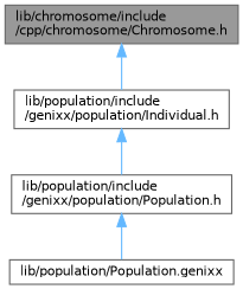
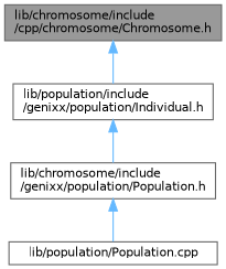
  digraph {
    node [color=grey40 fillcolor=white fontname=Helvetica fontsize=10 shape=box style=filled]
    edge [color=steelblue1 dir=back fontname=Helvetica fontsize=10 labelfontname=Helvetica labelfontsize=10 style=solid]
    n1 [color=gray40 fillcolor=grey60 fontcolor=black height=0.2 label="lib/chromosome/include\l/cpp/chromosome/Chromosome.h" width=0.4]
    n2 [height=0.2 label="lib/population/include\l/genixx/population/Individual.h" width=0.4]
-   n3 [height=0.2 label="lib/population/include\l/genixx/population/Population.h" width=0.4]
-   n4 [height=0.2 label="lib/population/Population.genixx" width=0.4]
+   n3 [height=0.2 label="lib/chromosome/include\l/genixx/population/Population.h" width=0.4]
+   n4 [height=0.2 label="lib/population/Population.cpp" width=0.4]
    n1 -> n2
    n2 -> n3
    n3 -> n4
  }
